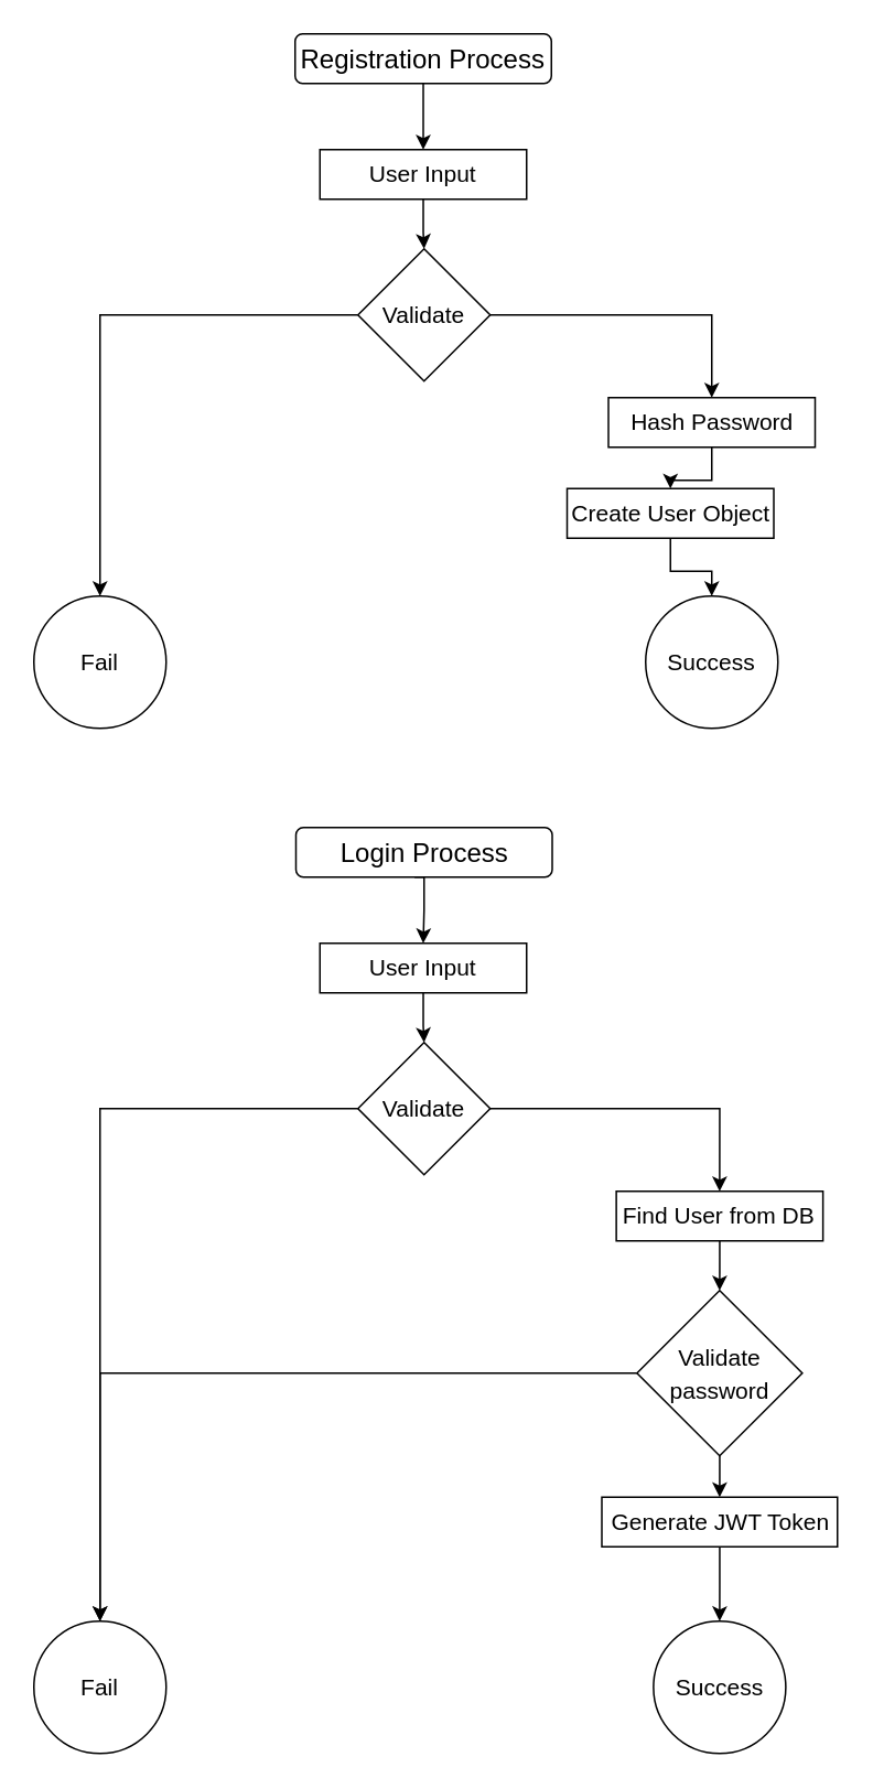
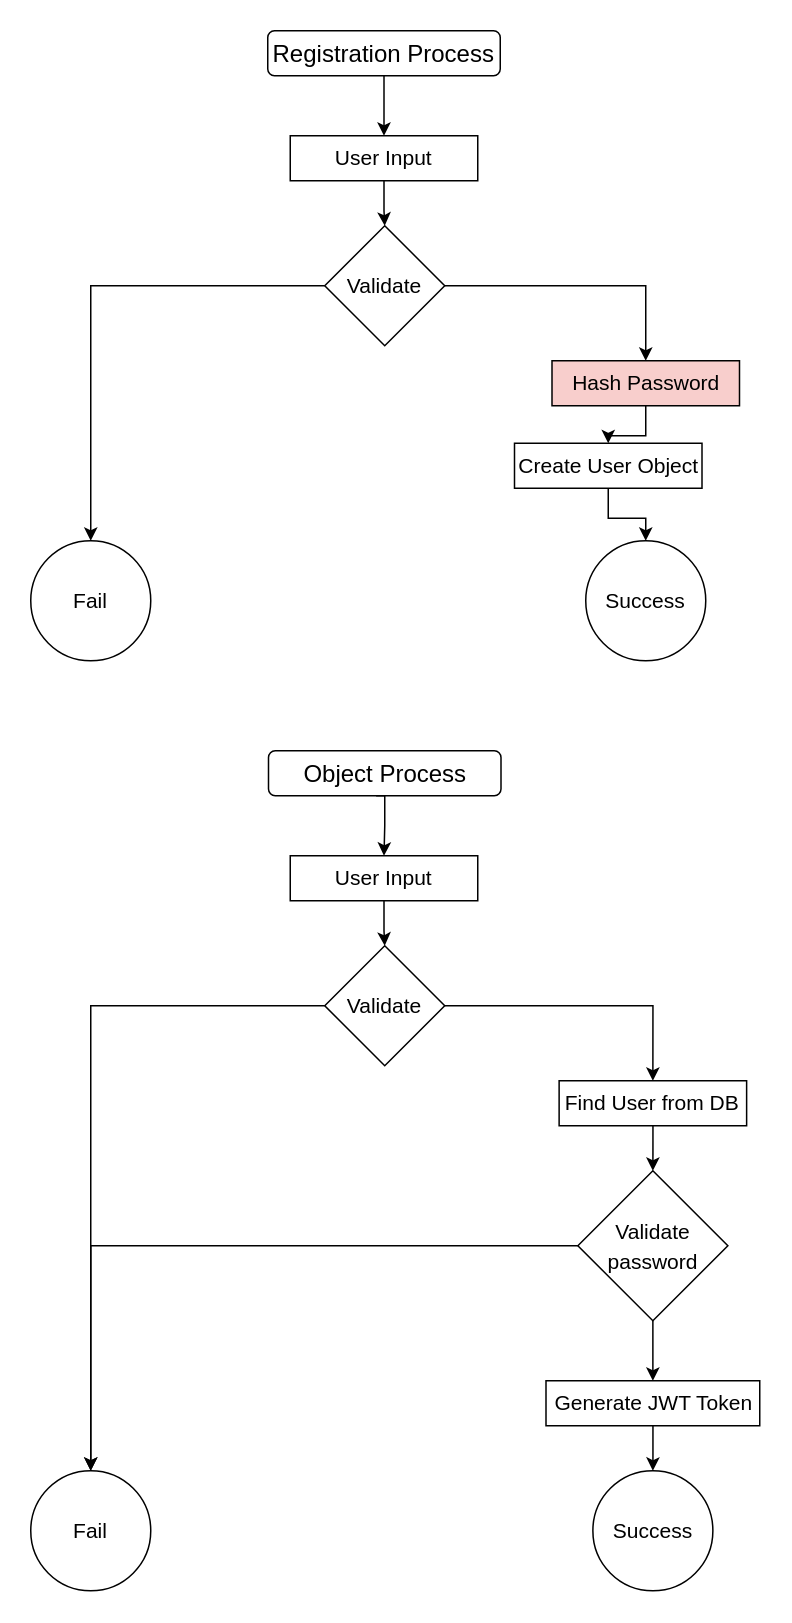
  <mxCell id="0" />
  <mxCell id="1" parent="0" />
  <mxCell id="2" style="edgeStyle=orthogonalEdgeStyle;rounded=0;orthogonalLoop=1;jettySize=auto;html=1;entryX=0.5;entryY=0;entryDx=0;entryDy=0;fontSize=14;" edge="1" parent="1" source="3" target="5"><mxGeometry relative="1" as="geometry" /></mxCell>
  <mxCell id="3" value="&lt;font style=&quot;font-size: 16px;&quot;&gt;Registration Process&lt;/font&gt;" style="rounded=1;whiteSpace=wrap;html=1;" vertex="1" parent="1"><mxGeometry x="178" y="20" width="155" height="30" as="geometry" /></mxCell>
  <mxCell id="4" style="edgeStyle=orthogonalEdgeStyle;rounded=0;orthogonalLoop=1;jettySize=auto;html=1;entryX=0.5;entryY=0;entryDx=0;entryDy=0;fontSize=14;" edge="1" parent="1" source="5" target="8"><mxGeometry relative="1" as="geometry" /></mxCell>
  <mxCell id="5" value="&lt;font style=&quot;font-size: 14px;&quot;&gt;User Input&lt;/font&gt;" style="rounded=0;whiteSpace=wrap;html=1;" vertex="1" parent="1"><mxGeometry x="193" y="90" width="125" height="30" as="geometry" /></mxCell>
  <mxCell id="6" style="edgeStyle=orthogonalEdgeStyle;rounded=0;orthogonalLoop=1;jettySize=auto;html=1;entryX=0.5;entryY=0;entryDx=0;entryDy=0;fontSize=14;" edge="1" parent="1" source="8" target="9"><mxGeometry relative="1" as="geometry" /></mxCell>
  <mxCell id="7" style="edgeStyle=orthogonalEdgeStyle;rounded=0;orthogonalLoop=1;jettySize=auto;html=1;exitX=1;exitY=0.5;exitDx=0;exitDy=0;entryX=0.5;entryY=0;entryDx=0;entryDy=0;fontSize=14;" edge="1" parent="1" source="8" target="14"><mxGeometry relative="1" as="geometry" /></mxCell>
  <mxCell id="8" value="Validate" style="rhombus;whiteSpace=wrap;html=1;fontSize=14;" vertex="1" parent="1"><mxGeometry x="216" y="150" width="80" height="80" as="geometry" /></mxCell>
  <mxCell id="9" value="Fail" style="ellipse;whiteSpace=wrap;html=1;aspect=fixed;fontSize=14;" vertex="1" parent="1"><mxGeometry x="20" y="360" width="80" height="80" as="geometry" /></mxCell>
  <mxCell id="10" value="Success" style="ellipse;whiteSpace=wrap;html=1;aspect=fixed;fontSize=14;" vertex="1" parent="1"><mxGeometry x="390" y="360" width="80" height="80" as="geometry" /></mxCell>
  <mxCell id="11" style="edgeStyle=orthogonalEdgeStyle;rounded=0;orthogonalLoop=1;jettySize=auto;html=1;entryX=0.5;entryY=0;entryDx=0;entryDy=0;fontSize=14;" edge="1" parent="1" source="12" target="10"><mxGeometry relative="1" as="geometry" /></mxCell>
  <mxCell id="12" value="&lt;font style=&quot;font-size: 14px;&quot;&gt;Create User Object&lt;/font&gt;" style="rounded=0;whiteSpace=wrap;html=1;" vertex="1" parent="1"><mxGeometry x="342.5" y="295" width="125" height="30" as="geometry" /></mxCell>
  <mxCell id="13" style="edgeStyle=orthogonalEdgeStyle;rounded=0;orthogonalLoop=1;jettySize=auto;html=1;entryX=0.5;entryY=0;entryDx=0;entryDy=0;fontSize=14;" edge="1" parent="1" source="14" target="12"><mxGeometry relative="1" as="geometry" /></mxCell>
- <mxCell id="14" value="&lt;font style=&quot;font-size: 14px;&quot;&gt;Hash Password&lt;/font&gt;" style="rounded=0;whiteSpace=wrap;html=1;" vertex="1" parent="1"><mxGeometry x="367.5" y="240" width="125" height="30" as="geometry" /></mxCell>
+ <mxCell id="14" value="&lt;font style=&quot;font-size: 14px;&quot;&gt;Hash Password&lt;/font&gt;" style="rounded=0;whiteSpace=wrap;html=1;fillColor=#f8cecc;" vertex="1" parent="1"><mxGeometry x="367.5" y="240" width="125" height="30" as="geometry" /></mxCell>
  <mxCell id="15" style="edgeStyle=orthogonalEdgeStyle;rounded=0;orthogonalLoop=1;jettySize=auto;html=1;entryX=0.5;entryY=0;entryDx=0;entryDy=0;fontSize=14;" edge="1" target="18" parent="1"><mxGeometry relative="1" as="geometry"><mxPoint x="250.25" y="530" as="sourcePoint" /><Array as="points"><mxPoint x="256" y="530" /><mxPoint x="256" y="550" /></Array></mxGeometry></mxCell>
- <mxCell id="16" value="&lt;font style=&quot;font-size: 16px;&quot;&gt;Login Process&lt;/font&gt;" style="rounded=1;whiteSpace=wrap;html=1;" vertex="1" parent="1"><mxGeometry x="178.5" y="500" width="155" height="30" as="geometry" /></mxCell>
+ <mxCell id="16" value="&lt;font style=&quot;font-size: 16px;&quot;&gt;Object Process&lt;/font&gt;" style="rounded=1;whiteSpace=wrap;html=1;" vertex="1" parent="1"><mxGeometry x="178.5" y="500" width="155" height="30" as="geometry" /></mxCell>
  <mxCell id="17" style="edgeStyle=orthogonalEdgeStyle;rounded=0;orthogonalLoop=1;jettySize=auto;html=1;entryX=0.5;entryY=0;entryDx=0;entryDy=0;fontSize=14;" edge="1" source="18" target="21" parent="1"><mxGeometry relative="1" as="geometry" /></mxCell>
  <mxCell id="18" value="&lt;font style=&quot;font-size: 14px;&quot;&gt;User Input&lt;/font&gt;" style="rounded=0;whiteSpace=wrap;html=1;" vertex="1" parent="1"><mxGeometry x="193" y="570" width="125" height="30" as="geometry" /></mxCell>
  <mxCell id="19" style="edgeStyle=orthogonalEdgeStyle;rounded=0;orthogonalLoop=1;jettySize=auto;html=1;entryX=0.5;entryY=0;entryDx=0;entryDy=0;fontSize=14;" edge="1" source="21" target="22" parent="1"><mxGeometry relative="1" as="geometry" /></mxCell>
  <mxCell id="20" style="edgeStyle=orthogonalEdgeStyle;rounded=0;orthogonalLoop=1;jettySize=auto;html=1;exitX=1;exitY=0.5;exitDx=0;exitDy=0;entryX=0.5;entryY=0;entryDx=0;entryDy=0;fontSize=14;" edge="1" source="21" target="27" parent="1"><mxGeometry relative="1" as="geometry" /></mxCell>
  <mxCell id="21" value="Validate" style="rhombus;whiteSpace=wrap;html=1;fontSize=14;" vertex="1" parent="1"><mxGeometry x="216" y="630" width="80" height="80" as="geometry" /></mxCell>
  <mxCell id="22" value="Fail" style="ellipse;whiteSpace=wrap;html=1;aspect=fixed;fontSize=14;" vertex="1" parent="1"><mxGeometry x="20" y="980" width="80" height="80" as="geometry" /></mxCell>
  <mxCell id="23" value="Success" style="ellipse;whiteSpace=wrap;html=1;aspect=fixed;fontSize=14;" vertex="1" parent="1"><mxGeometry x="394.75" y="980" width="80" height="80" as="geometry" /></mxCell>
  <mxCell id="24" style="edgeStyle=orthogonalEdgeStyle;rounded=0;orthogonalLoop=1;jettySize=auto;html=1;entryX=0.5;entryY=0;entryDx=0;entryDy=0;fontSize=14;" edge="1" source="25" target="23" parent="1"><mxGeometry relative="1" as="geometry" /></mxCell>
- <mxCell id="25" value="&lt;font style=&quot;font-size: 14px;&quot;&gt;Generate JWT Token&lt;/font&gt;" style="rounded=0;whiteSpace=wrap;html=1;" vertex="1" parent="1"><mxGeometry x="363.5" y="905" width="142.5" height="30" as="geometry" /></mxCell>
+ <mxCell id="25" value="&lt;font style=&quot;font-size: 14px;&quot;&gt;Generate JWT Token&lt;/font&gt;" style="rounded=0;whiteSpace=wrap;html=1;" vertex="1" parent="1"><mxGeometry x="363.5" y="920" width="142.5" height="30" as="geometry" /></mxCell>
  <mxCell id="26" style="edgeStyle=orthogonalEdgeStyle;rounded=0;orthogonalLoop=1;jettySize=auto;html=1;entryX=0.5;entryY=0;entryDx=0;entryDy=0;fontSize=14;" edge="1" parent="1" source="27" target="30"><mxGeometry relative="1" as="geometry" /></mxCell>
  <mxCell id="27" value="&lt;font style=&quot;font-size: 14px;&quot;&gt;Find User from DB&lt;/font&gt;" style="rounded=0;whiteSpace=wrap;html=1;" vertex="1" parent="1"><mxGeometry x="372.25" y="720" width="125" height="30" as="geometry" /></mxCell>
  <mxCell id="28" style="edgeStyle=orthogonalEdgeStyle;rounded=0;orthogonalLoop=1;jettySize=auto;html=1;entryX=0.5;entryY=0;entryDx=0;entryDy=0;fontSize=14;" edge="1" parent="1" source="30" target="25"><mxGeometry relative="1" as="geometry" /></mxCell>
  <mxCell id="29" style="edgeStyle=orthogonalEdgeStyle;rounded=0;orthogonalLoop=1;jettySize=auto;html=1;entryX=0.5;entryY=0;entryDx=0;entryDy=0;fontSize=14;" edge="1" parent="1" source="30" target="22"><mxGeometry relative="1" as="geometry" /></mxCell>
  <mxCell id="30" value="&lt;font style=&quot;font-size: 14px;&quot;&gt;Validate password&lt;/font&gt;" style="rhombus;whiteSpace=wrap;html=1;fontSize=16;" vertex="1" parent="1"><mxGeometry x="384.75" y="780" width="100" height="100" as="geometry" /></mxCell>
